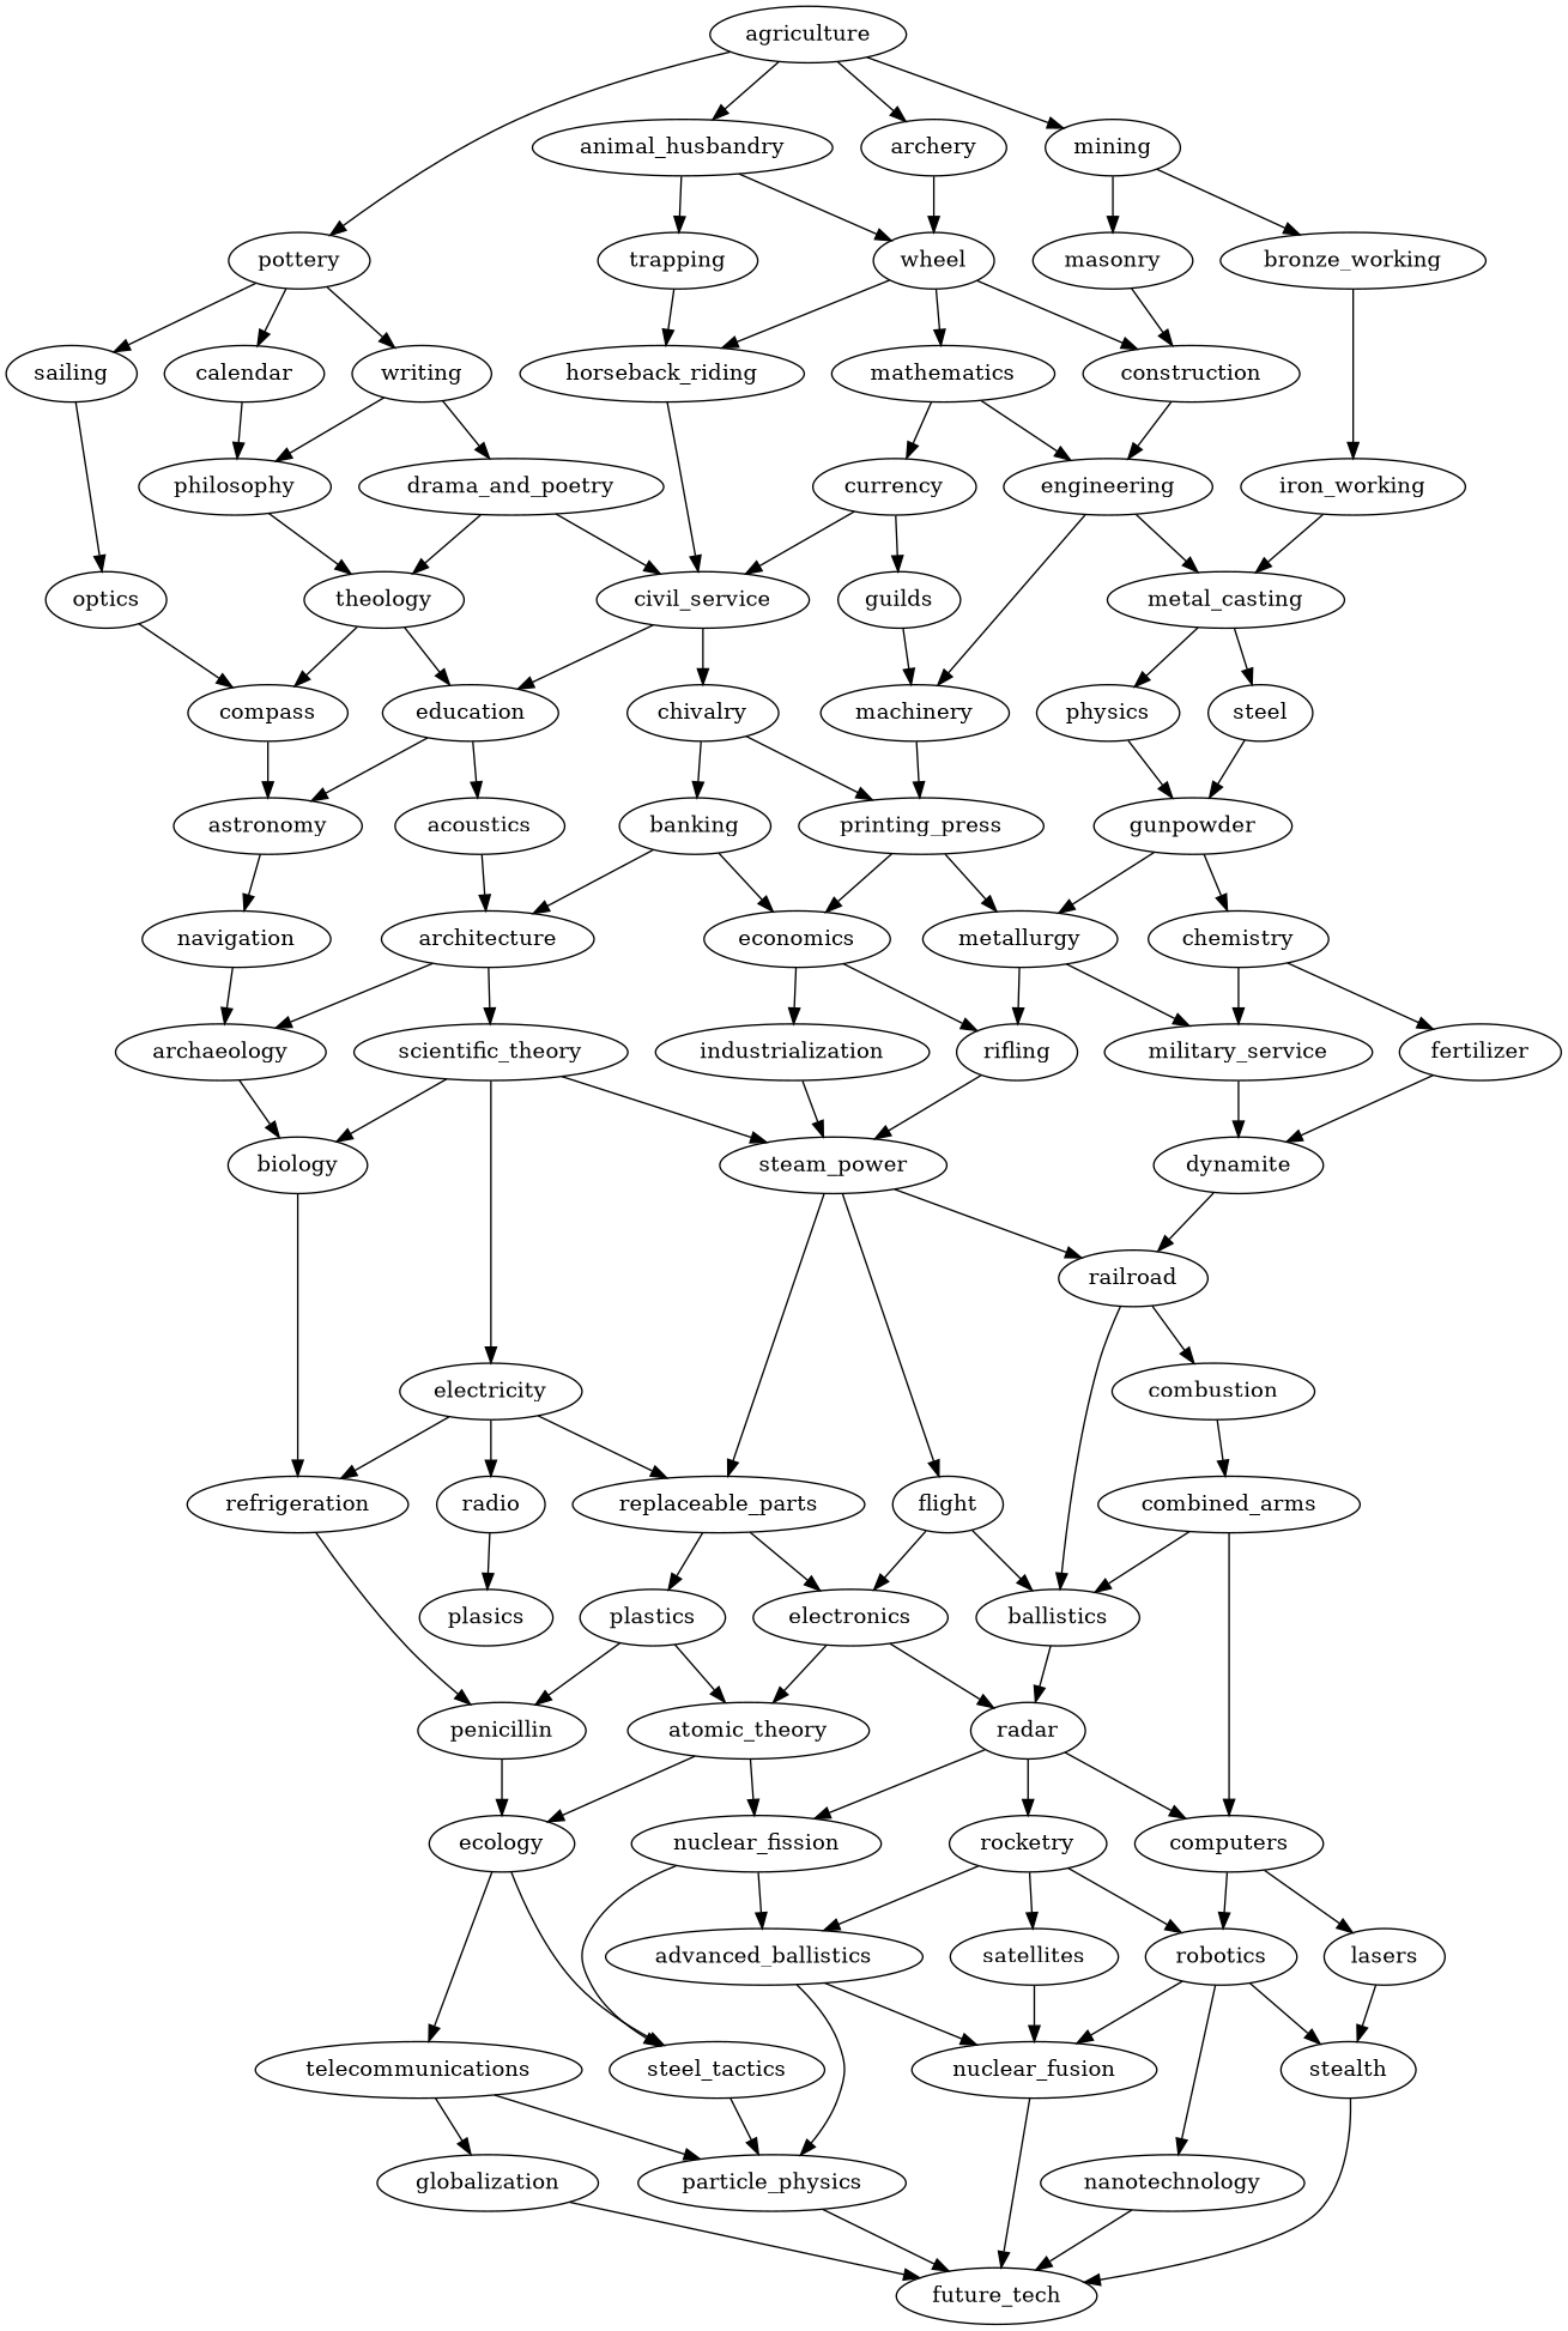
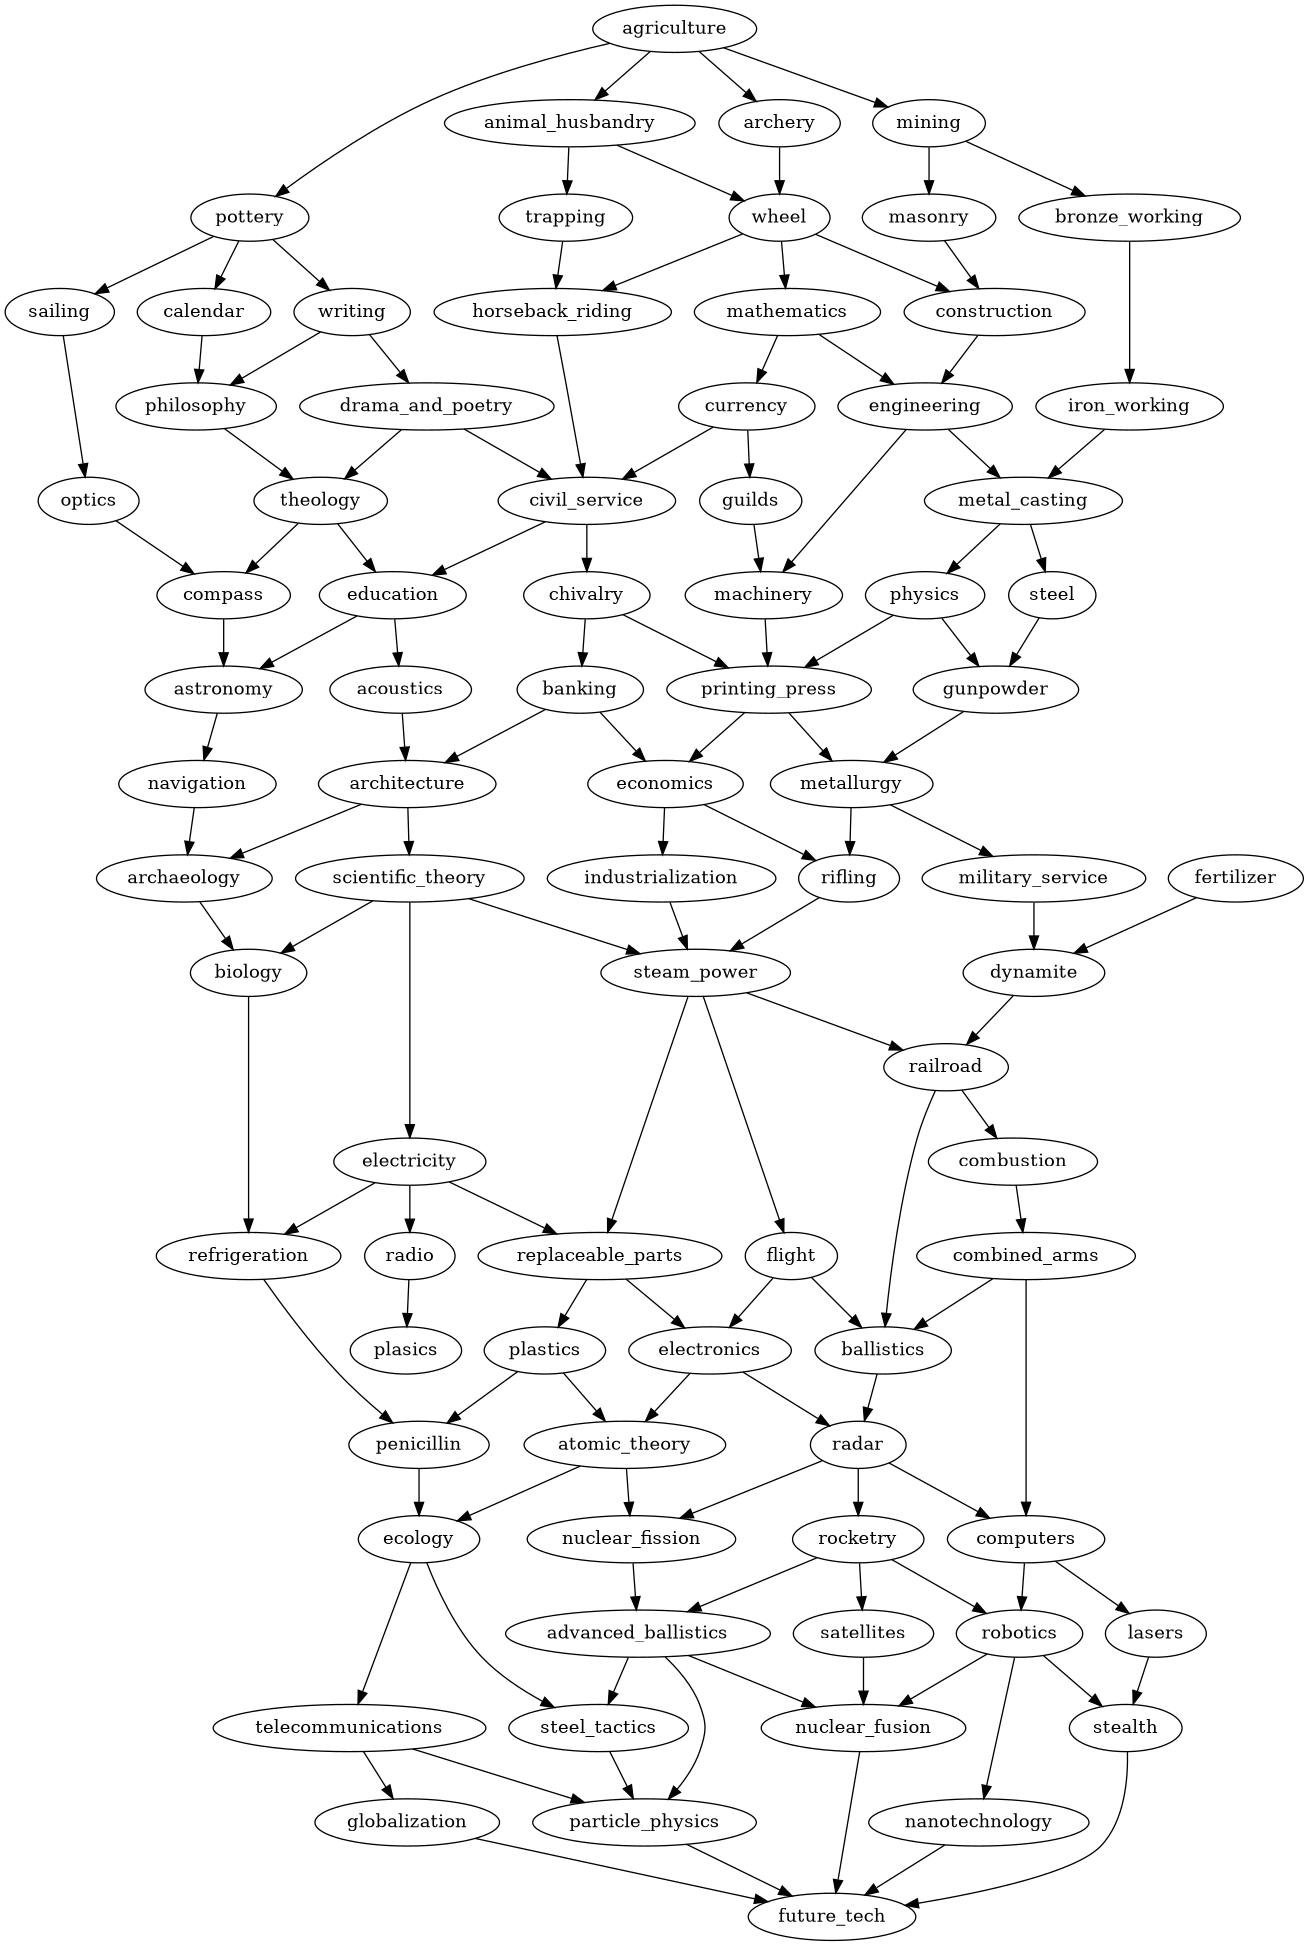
  digraph {
    agriculture
    pottery
    animal_husbandry
    archery
    mining
    sailing
    calendar
    writing
    trapping
    wheel
    masonry
    bronze_working
    optics
    philosophy
    drama_and_poetry
    horseback_riding
    mathematics
    construction
    iron_working
    compass
    theology
    civil_service
    currency
    engineering
    metal_casting
    astronomy
    education
    chivalry
    guilds
    machinery
    physics
    steel
    navigation
    acoustics
    printing_press
    banking
    gunpowder
    economics
    metallurgy
    architecture
-   chemistry
    archaeology
    scientific_theory
    industrialization
    rifling
    n46 [label=military_service]
    fertilizer
    biology
    electricity
    steam_power
    dynamite
    refrigeration
    radio
    replaceable_parts
    flight
    railroad
    penicillin
    plasics
    plastics
    electronics
    ballistics
    combustion
    ecology
    atomic_theory
    radar
    combined_arms
    telecommunications
    n68 [label=steel_tactics]
    nuclear_fission
    rocketry
    computers
    advanced_ballistics
    satellites
    robotics
    lasers
    globalization
    particle_physics
    nuclear_fusion
    nanotechnology
    stealth
    future_tech
    agriculture -> pottery
    agriculture -> animal_husbandry
    agriculture -> archery
    agriculture -> mining
    pottery -> sailing
    pottery -> calendar
    pottery -> writing
    animal_husbandry -> trapping
    animal_husbandry -> wheel
    archery -> wheel
    mining -> masonry
    mining -> bronze_working
    sailing -> optics
    calendar -> philosophy
    writing -> philosophy
    writing -> drama_and_poetry
    trapping -> horseback_riding
    wheel -> horseback_riding
    wheel -> mathematics
    wheel -> construction
    masonry -> construction
    bronze_working -> iron_working
    optics -> compass
    philosophy -> theology
    drama_and_poetry -> theology
    drama_and_poetry -> civil_service
    horseback_riding -> civil_service
    mathematics -> currency
    mathematics -> engineering
    construction -> engineering
    iron_working -> metal_casting
    compass -> astronomy
    theology -> compass
    theology -> education
    civil_service -> education
    civil_service -> chivalry
    currency -> civil_service
    currency -> guilds
    engineering -> metal_casting
    engineering -> machinery
    metal_casting -> physics
    metal_casting -> steel
    astronomy -> navigation
    education -> astronomy
    education -> acoustics
    chivalry -> printing_press
    chivalry -> banking
    guilds -> machinery
    machinery -> printing_press
+   physics -> printing_press
    physics -> gunpowder
    steel -> gunpowder
    navigation -> archaeology
    acoustics -> architecture
    printing_press -> economics
    printing_press -> metallurgy
    banking -> economics
    banking -> architecture
    gunpowder -> metallurgy
-   gunpowder -> chemistry
    economics -> industrialization
    economics -> rifling
    metallurgy -> rifling
    metallurgy -> n46
    architecture -> archaeology
    architecture -> scientific_theory
-   chemistry -> n46
-   chemistry -> fertilizer
    archaeology -> biology
    scientific_theory -> biology
    scientific_theory -> electricity
    scientific_theory -> steam_power
    industrialization -> steam_power
    rifling -> steam_power
    n46 -> dynamite
    fertilizer -> dynamite
    biology -> refrigeration
    electricity -> refrigeration
    electricity -> radio
    electricity -> replaceable_parts
    steam_power -> replaceable_parts
    steam_power -> flight
    steam_power -> railroad
    dynamite -> railroad
    refrigeration -> penicillin
    radio -> plasics
    replaceable_parts -> plastics
    replaceable_parts -> electronics
    flight -> electronics
    flight -> ballistics
    railroad -> ballistics
    railroad -> combustion
    penicillin -> ecology
    plastics -> penicillin
    plastics -> atomic_theory
    electronics -> atomic_theory
    electronics -> radar
    ballistics -> radar
    combustion -> combined_arms
    ecology -> telecommunications
    ecology -> n68
    atomic_theory -> ecology
    atomic_theory -> nuclear_fission
    radar -> nuclear_fission
    radar -> rocketry
    radar -> computers
    combined_arms -> ballistics
    combined_arms -> computers
    telecommunications -> globalization
    telecommunications -> particle_physics
    n68 -> particle_physics
-   nuclear_fission -> n68
+   advanced_ballistics -> n68
    nuclear_fission -> advanced_ballistics
    rocketry -> advanced_ballistics
    rocketry -> satellites
    rocketry -> robotics
    computers -> robotics
    computers -> lasers
    advanced_ballistics -> particle_physics
    advanced_ballistics -> nuclear_fusion
    satellites -> nuclear_fusion
    robotics -> nuclear_fusion
    robotics -> nanotechnology
    robotics -> stealth
    lasers -> stealth
    globalization -> future_tech
    particle_physics -> future_tech
    nuclear_fusion -> future_tech
    nanotechnology -> future_tech
    stealth -> future_tech
  }
